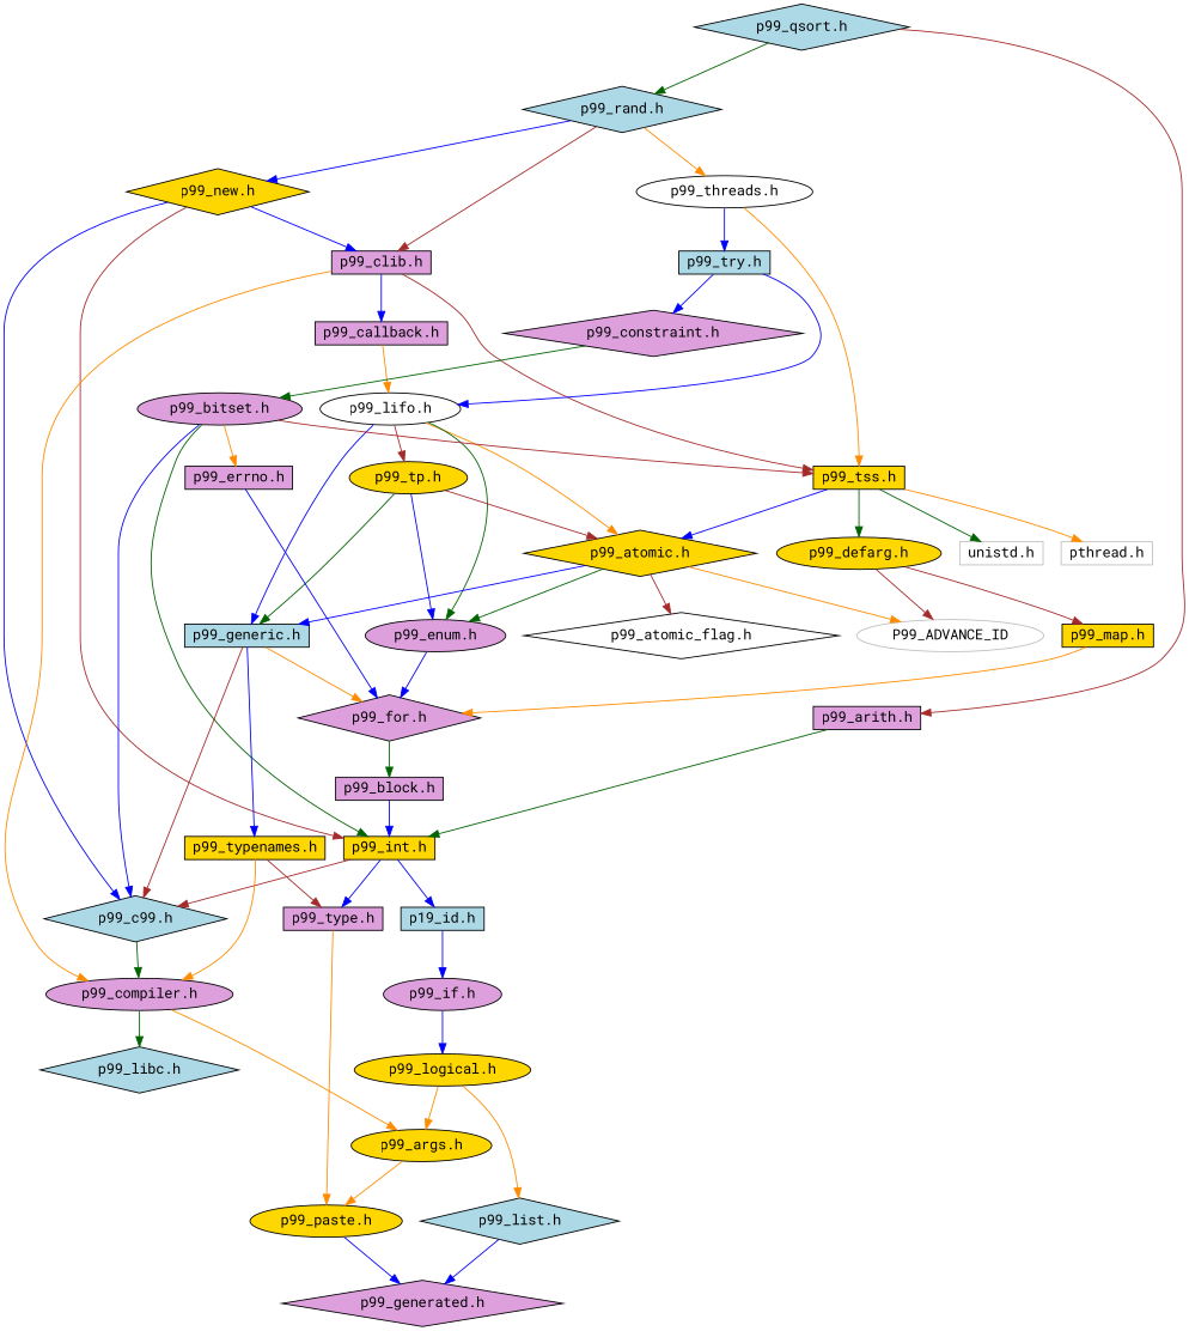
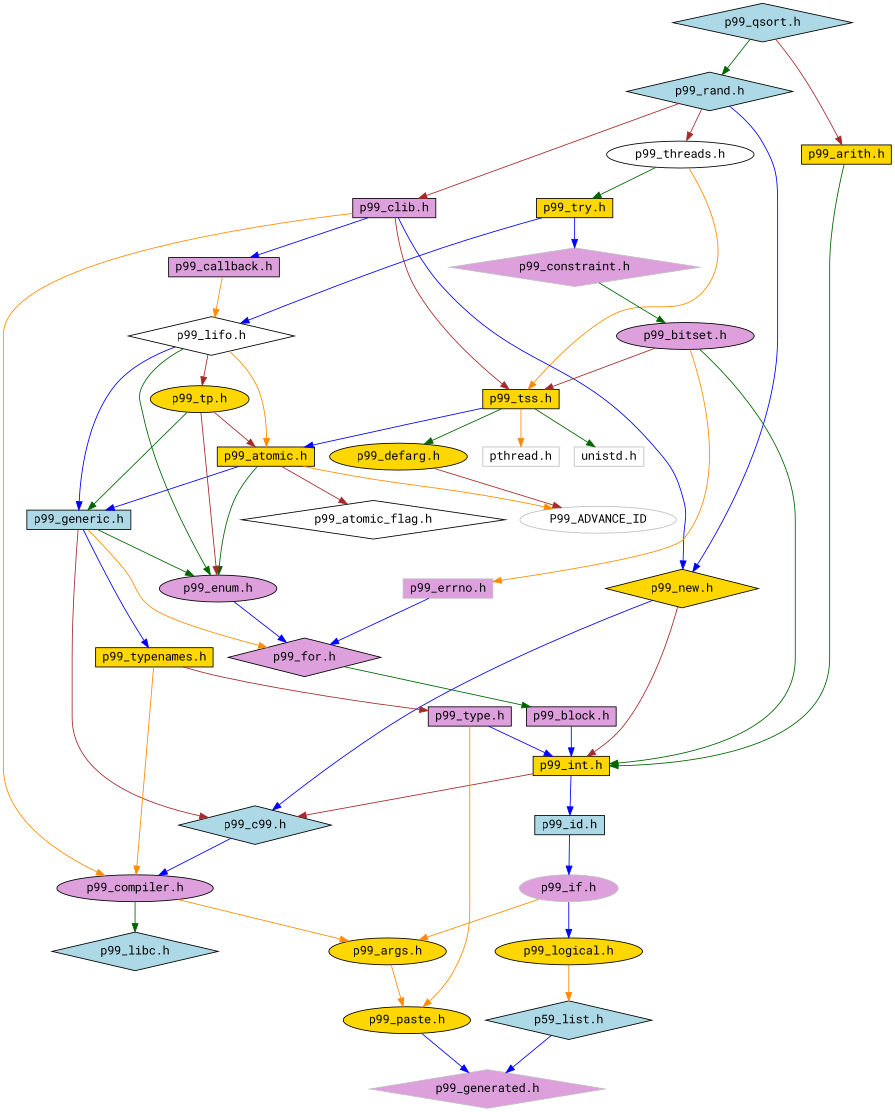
  digraph {
    fontname="Roboto Mono"
    node [color=black fillcolor=plum fontname="Roboto Mono" fontsize=14 shape=box style=filled]
    edge [color=blue fontname="Roboto Mono" fontsize=14 labelfontname=Helvetica labelfontsize=14 style=solid]
    n1 [fillcolor=lightblue fontcolor=black height=0.2 label="p99_qsort.h" shape=diamond width=0.4]
    n2 [fillcolor=lightblue height=0.2 label="p99_rand.h" shape=diamond width=0.4]
-   n3 [height=0.2 label="p99_arith.h" width=0.4]
+   n3 [fillcolor=gold height=0.2 label="p99_arith.h" width=0.4]
    n4 [fillcolor=white height=0.2 label="p99_threads.h" shape=ellipse width=0.4]
    n5 [fillcolor=gold height=0.2 label="p99_new.h" shape=diamond width=0.4]
    n6 [height=0.2 label="p99_clib.h" width=0.4]
    n7 [fillcolor=gold height=0.2 label="p99_int.h" width=0.4]
-   n8 [fillcolor=lightblue height=0.2 label="p99_try.h" width=0.4]
+   n8 [fillcolor=gold height=0.2 label="p99_try.h" width=0.4]
    n9 [fillcolor=gold height=0.2 label="p99_tss.h" width=0.4]
    n10 [fillcolor=lightblue height=0.2 label="p99_c99.h" shape=diamond width=0.4]
    n11 [height=0.2 label="p99_compiler.h" shape=ellipse width=0.4]
    n12 [height=0.2 label="p99_callback.h" width=0.4]
-   n13 [height=0.2 label="p99_constraint.h" shape=diamond width=0.4]
-   n14 [fillcolor=white height=0.2 label="p99_lifo.h" shape=ellipse width=0.4]
+   n13 [color=grey75 height=0.2 label="p99_constraint.h" shape=diamond width=0.4]
+   n14 [fillcolor=white height=0.2 label="p99_lifo.h" shape=diamond width=0.4]
    n15 [color=grey75 fillcolor=white height=0.2 label="unistd.h" width=0.4]
    n16 [color=grey75 fillcolor=white height=0.2 label="pthread.h" width=0.4]
    n17 [fillcolor=gold height=0.2 label="p99_defarg.h" shape=ellipse width=0.4]
-   n18 [fillcolor=gold height=0.2 label="p99_atomic.h" shape=diamond width=0.4]
+   n18 [fillcolor=gold height=0.2 label="p99_atomic.h" width=0.4]
    n19 [height=0.2 label="p99_bitset.h" shape=ellipse width=0.4]
    n20 [height=0.2 label="p99_enum.h" shape=ellipse width=0.4]
    n21 [fillcolor=lightblue height=0.2 label="p99_generic.h" width=0.4]
    n22 [fillcolor=gold height=0.2 label="p99_tp.h" shape=ellipse width=0.4]
-   n23 [height=0.2 label="p99_errno.h" width=0.4]
-   n24 [fillcolor=lightblue height=0.2 label="p19_id.h" width=0.4]
+   n23 [color=grey75 height=0.2 label="p99_errno.h" width=0.4]
+   n24 [fillcolor=lightblue height=0.2 label="p99_id.h" width=0.4]
    n25 [height=0.2 label="p99_type.h" width=0.4]
    n26 [height=0.2 label="p99_for.h" shape=diamond width=0.4]
-   n27 [fillcolor=gold height=0.2 label="p99_map.h" width=0.4]
    n28 [color=grey75 fillcolor=white height=0.2 label=P99_ADVANCE_ID shape=ellipse width=0.4]
    n29 [fillcolor=white height=0.2 label="p99_atomic_flag.h" shape=diamond width=0.4]
    n30 [height=0.2 label="p99_block.h" width=0.4]
-   n31 [height=0.2 label="p99_if.h" shape=ellipse width=0.4]
+   n31 [color=grey75 height=0.2 label="p99_if.h" shape=ellipse width=0.4]
    n32 [fillcolor=gold height=0.2 label="p99_paste.h" shape=ellipse width=0.4]
    n33 [fillcolor=gold height=0.2 label="p99_args.h" shape=ellipse width=0.4]
    n34 [fillcolor=lightblue height=0.2 label="p99_libc.h" shape=diamond width=0.4]
-   n35 [height=0.2 label="p99_generated.h" shape=diamond width=0.4]
+   n35 [color=grey75 height=0.2 label="p99_generated.h" shape=diamond width=0.4]
    n36 [fillcolor=gold height=0.2 label="p99_logical.h" shape=ellipse width=0.4]
-   n37 [fillcolor=lightblue height=0.2 label="p99_list.h" shape=diamond width=0.4]
+   n37 [fillcolor=lightblue height=0.2 label="p59_list.h" shape=diamond width=0.4]
    n38 [fillcolor=gold height=0.2 label="p99_typenames.h" width=0.4]
    n1 -> n2 [color=darkgreen]
    n1 -> n3 [color=brown]
-   n2 -> n4 [color=darkorange]
+   n2 -> n4 [color=brown]
    n2 -> n5
    n2 -> n6 [color=brown]
    n3 -> n7 [color=darkgreen]
-   n4 -> n8
+   n4 -> n8 [color=darkgreen]
    n4 -> n9 [color=darkorange]
    n5 -> n7 [color=brown]
    n5 -> n10
-   n5 -> n6
+   n6 -> n5
    n6 -> n9 [color=brown]
    n6 -> n11 [color=darkorange]
    n6 -> n12
    n7 -> n10 [color=brown]
    n7 -> n24
-   n7 -> n25
+   n25 -> n7
    n8 -> n13
    n8 -> n14
    n9 -> n15 [color=darkgreen]
    n9 -> n16 [color=darkorange]
    n9 -> n17 [color=darkgreen]
    n9 -> n18
-   n10 -> n11 [color=darkgreen]
+   n10 -> n11
    n11 -> n33 [color=darkorange]
    n11 -> n34 [color=darkgreen]
    n12 -> n14 [color=darkorange]
    n13 -> n19 [color=darkgreen]
    n14 -> n18 [color=darkorange]
    n14 -> n20 [color=darkgreen]
    n14 -> n21
    n14 -> n22 [color=brown]
-   n17 -> n27 [color=brown]
    n17 -> n28 [color=brown]
    n18 -> n20 [color=darkgreen]
    n18 -> n21
    n18 -> n28 [color=darkorange]
    n18 -> n29 [color=brown]
    n19 -> n7 [color=darkgreen]
    n19 -> n9 [color=brown]
-   n19 -> n10
    n19 -> n23 [color=darkorange]
    n20 -> n26
    n21 -> n10 [color=brown]
+   n21 -> n20 [color=darkgreen]
    n21 -> n26 [color=darkorange]
    n21 -> n38
    n22 -> n18 [color=brown]
-   n22 -> n20
+   n22 -> n20 [color=brown]
    n22 -> n21 [color=darkgreen]
    n23 -> n26
    n24 -> n31
    n25 -> n32 [color=darkorange]
    n26 -> n30 [color=darkgreen]
-   n27 -> n26 [color=darkorange]
    n30 -> n7
    n31 -> n36
    n32 -> n35
    n33 -> n32 [color=darkorange]
-   n36 -> n33 [color=darkorange]
+   n31 -> n33 [color=darkorange]
    n36 -> n37 [color=darkorange]
    n37 -> n35
    n38 -> n11 [color=darkorange]
    n38 -> n25 [color=brown]
  }
